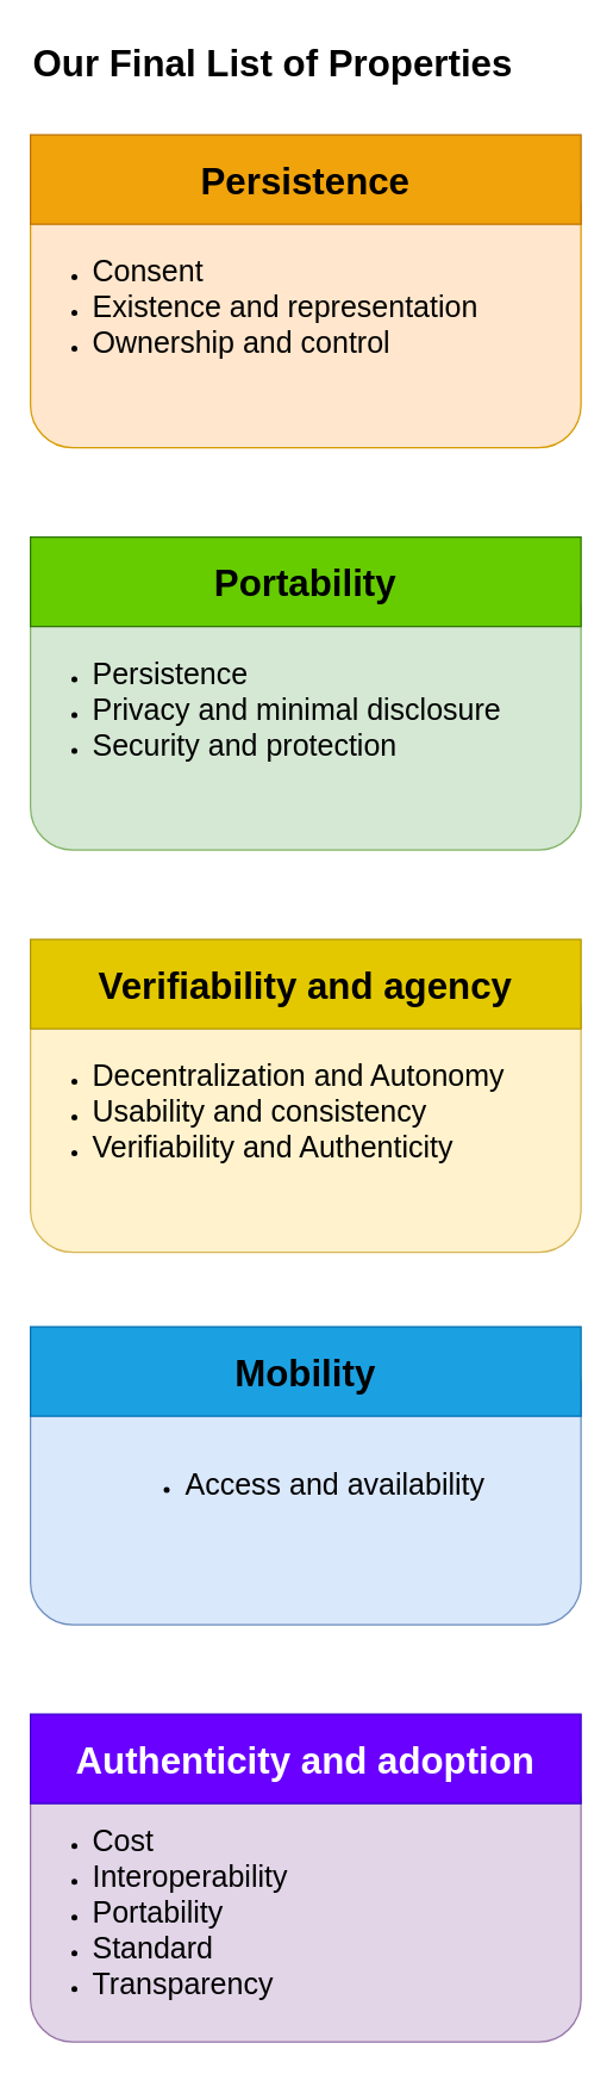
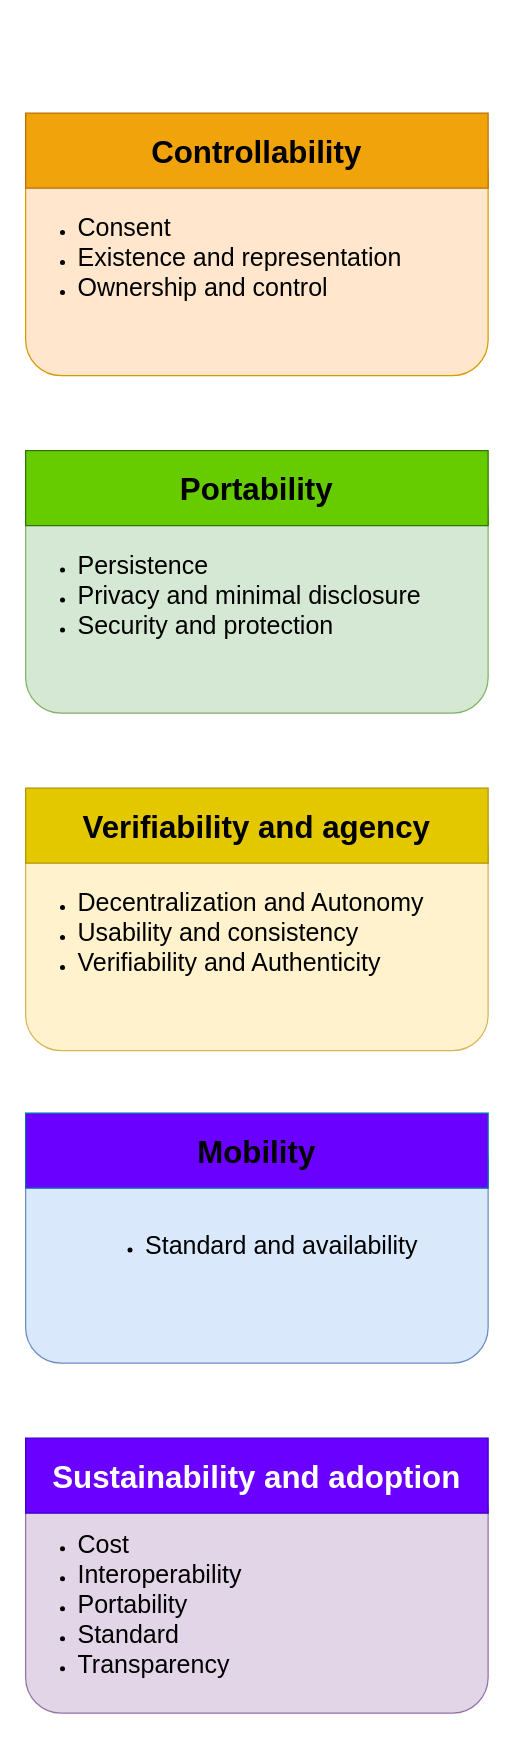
  <mxCell id="0" />
  <mxCell id="1" parent="0" />
- <mxCell id="2" value="&lt;div&gt;&lt;font style=&quot;font-size: 25px;&quot;&gt;&lt;b&gt;&lt;font&gt;Our Final List of Properties&lt;/font&gt;&lt;/b&gt;&lt;/font&gt;&lt;/div&gt;&lt;div&gt;&lt;font style=&quot;font-size: 25px;&quot;&gt;&lt;br&gt;&lt;/font&gt;&lt;/div&gt;&lt;font style=&quot;font-size: 25px;&quot;&gt;&lt;br&gt;&lt;/font&gt;&lt;div&gt;&lt;font style=&quot;font-size: 25px;&quot;&gt;&lt;br&gt;&lt;/font&gt;&lt;/div&gt;&lt;div&gt;&lt;font style=&quot;font-size: 25px;&quot;&gt;&lt;br&gt;&lt;/font&gt;&lt;/div&gt;&lt;div&gt;&lt;font style=&quot;font-size: 25px;&quot;&gt;&lt;br&gt;&lt;/font&gt;&lt;/div&gt;&lt;div&gt;&lt;font style=&quot;font-size: 25px;&quot;&gt;&lt;br&gt;&lt;/font&gt;&lt;/div&gt;&lt;div&gt;&lt;font style=&quot;font-size: 25px;&quot;&gt;&lt;br&gt;&lt;/font&gt;&lt;/div&gt;&lt;div&gt;&lt;font style=&quot;font-size: 25px;&quot;&gt;&lt;br&gt;&lt;/font&gt;&lt;/div&gt;&lt;div&gt;&lt;font style=&quot;font-size: 25px;&quot;&gt;&lt;br&gt;&lt;/font&gt;&lt;/div&gt;&lt;div&gt;&lt;font style=&quot;font-size: 25px;&quot;&gt;&lt;br&gt;&lt;/font&gt;&lt;/div&gt;&lt;div&gt;&lt;font style=&quot;font-size: 25px;&quot;&gt;&lt;br&gt;&lt;/font&gt;&lt;/div&gt;&lt;div&gt;&lt;font style=&quot;font-size: 25px;&quot;&gt;&lt;br&gt;&lt;/font&gt;&lt;/div&gt;&lt;div&gt;&lt;font style=&quot;font-size: 25px;&quot;&gt;&lt;br&gt;&lt;/font&gt;&lt;/div&gt;&lt;div&gt;&lt;font style=&quot;font-size: 25px;&quot;&gt;&lt;br&gt;&lt;/font&gt;&lt;/div&gt;&lt;div&gt;&lt;font style=&quot;font-size: 25px;&quot;&gt;&lt;br&gt;&lt;/font&gt;&lt;/div&gt;" style="text;whiteSpace=wrap;html=1;" vertex="1" parent="1"><mxGeometry x="20" y="20" width="340" height="60" as="geometry" /></mxCell>
  <mxCell id="3" value="&lt;div align=&quot;left&quot;&gt;&lt;ul&gt;&lt;li&gt;&lt;font style=&quot;font-size: 20px;&quot;&gt;Consent&lt;/font&gt;&lt;/li&gt;&lt;li&gt;&lt;font style=&quot;font-size: 20px;&quot;&gt;Existence and representation&lt;/font&gt;&lt;/li&gt;&lt;li&gt;&lt;font style=&quot;font-size: 20px;&quot;&gt;Ownership and control&lt;/font&gt;&lt;/li&gt;&lt;/ul&gt;&lt;/div&gt;" style="rounded=1;whiteSpace=wrap;html=1;align=left;fillColor=#ffe6cc;strokeColor=#d79b00;" vertex="1" parent="1"><mxGeometry x="20" y="110" width="370" height="190" as="geometry" /></mxCell>
  <mxCell id="4" value="&lt;div align=&quot;left&quot;&gt;&lt;ul&gt;&lt;li&gt;&lt;font style=&quot;font-size: 20px;&quot;&gt;Persistence&lt;/font&gt;&lt;/li&gt;&lt;li&gt;&lt;font style=&quot;font-size: 20px;&quot;&gt;Privacy and minimal disclosure&lt;/font&gt;&lt;/li&gt;&lt;li&gt;&lt;font style=&quot;font-size: 20px;&quot;&gt;Security and protection&lt;/font&gt;&lt;/li&gt;&lt;/ul&gt;&lt;/div&gt;" style="rounded=1;whiteSpace=wrap;html=1;align=left;fillColor=#d5e8d4;strokeColor=#82b366;" vertex="1" parent="1"><mxGeometry x="20" y="380" width="370" height="190" as="geometry" /></mxCell>
- <mxCell id="5" value="&lt;div&gt;&lt;ul&gt;&lt;li&gt;&lt;font style=&quot;font-size: 20px;&quot;&gt;Access and availability&lt;/font&gt;&lt;/li&gt;&lt;/ul&gt;&lt;/div&gt;" style="rounded=1;whiteSpace=wrap;html=1;fillColor=#dae8fc;strokeColor=#6c8ebf;" vertex="1" parent="1"><mxGeometry x="20" y="900" width="370" height="190" as="geometry" /></mxCell>
+ <mxCell id="5" value="&lt;div&gt;&lt;ul&gt;&lt;li&gt;&lt;font style=&quot;font-size: 20px;&quot;&gt;Standard and availability&lt;/font&gt;&lt;/li&gt;&lt;/ul&gt;&lt;/div&gt;" style="rounded=1;whiteSpace=wrap;html=1;fillColor=#dae8fc;strokeColor=#6c8ebf;" vertex="1" parent="1"><mxGeometry x="20" y="900" width="370" height="190" as="geometry" /></mxCell>
  <mxCell id="6" value="&lt;div align=&quot;left&quot;&gt;&lt;br&gt;&lt;ul&gt;&lt;li&gt;&lt;font style=&quot;font-size: 20px;&quot;&gt;Cost&lt;/font&gt;&lt;/li&gt;&lt;li&gt;&lt;font style=&quot;font-size: 20px;&quot;&gt;Interoperability&lt;/font&gt;&lt;/li&gt;&lt;li&gt;&lt;font style=&quot;font-size: 20px;&quot;&gt;Portability&lt;/font&gt;&lt;/li&gt;&lt;li&gt;&lt;font style=&quot;font-size: 20px;&quot;&gt;Standard&lt;/font&gt;&lt;/li&gt;&lt;li&gt;&lt;font style=&quot;font-size: 20px;&quot;&gt;Transparency&lt;/font&gt;&lt;/li&gt;&lt;/ul&gt;&lt;/div&gt;" style="rounded=1;whiteSpace=wrap;html=1;align=left;fillColor=#e1d5e7;strokeColor=#9673a6;" vertex="1" parent="1"><mxGeometry x="20" y="1180" width="370" height="190" as="geometry" /></mxCell>
  <mxCell id="7" value="&lt;div align=&quot;left&quot;&gt;&lt;ul&gt;&lt;li&gt;&lt;font style=&quot;font-size: 20px;&quot;&gt;Decentralization and Autonomy&lt;/font&gt;&lt;/li&gt;&lt;li&gt;&lt;font style=&quot;font-size: 20px;&quot;&gt;Usability and consistency&lt;/font&gt;&lt;/li&gt;&lt;li&gt;&lt;font style=&quot;font-size: 20px;&quot;&gt;Verifiability and Authenticity&lt;/font&gt;&lt;/li&gt;&lt;/ul&gt;&lt;/div&gt;" style="rounded=1;whiteSpace=wrap;html=1;align=left;fillColor=#fff2cc;strokeColor=#d6b656;" vertex="1" parent="1"><mxGeometry x="20" y="650" width="370" height="190" as="geometry" /></mxCell>
- <mxCell id="8" value="&lt;b&gt;&lt;font style=&quot;font-size: 25px;&quot;&gt;Persistence&lt;/font&gt;&lt;/b&gt;" style="rounded=0;whiteSpace=wrap;html=1;fillColor=#f0a30a;fontColor=#000000;strokeColor=#BD7000;" vertex="1" parent="1"><mxGeometry x="20" y="90" width="370" height="60" as="geometry" /></mxCell>
+ <mxCell id="8" value="&lt;b&gt;&lt;font style=&quot;font-size: 25px;&quot;&gt;Controllability&lt;/font&gt;&lt;/b&gt;" style="rounded=0;whiteSpace=wrap;html=1;fillColor=#f0a30a;fontColor=#000000;strokeColor=#BD7000;" vertex="1" parent="1"><mxGeometry x="20" y="90" width="370" height="60" as="geometry" /></mxCell>
  <mxCell id="9" value="&lt;div&gt;&lt;b&gt;&lt;font style=&quot;font-size: 25px;&quot;&gt;Verifiability and agency&lt;/font&gt;&lt;/b&gt;&lt;/div&gt;" style="rounded=0;whiteSpace=wrap;html=1;fillColor=#e3c800;fontColor=#000000;strokeColor=#B09500;" vertex="1" parent="1"><mxGeometry x="20" y="630" width="370" height="60" as="geometry" /></mxCell>
- <mxCell id="10" value="&lt;b&gt;&lt;font style=&quot;font-size: 25px;&quot;&gt;Authenticity and adoption&lt;br&gt;&lt;/font&gt;&lt;/b&gt;" style="rounded=0;whiteSpace=wrap;html=1;fillColor=#6a00ff;fontColor=#ffffff;strokeColor=#3700CC;" vertex="1" parent="1"><mxGeometry x="20" y="1150" width="370" height="60" as="geometry" /></mxCell>
- <mxCell id="11" value="&lt;b&gt;&lt;font style=&quot;font-size: 25px; color: rgb(0, 0, 0);&quot;&gt;Mobility&lt;font&gt;&lt;br&gt;&lt;/font&gt;&lt;/font&gt;&lt;/b&gt;" style="rounded=0;whiteSpace=wrap;html=1;fillColor=#1ba1e2;fontColor=#ffffff;strokeColor=#006EAF;" vertex="1" parent="1"><mxGeometry x="20" y="890" width="370" height="60" as="geometry" /></mxCell>
+ <mxCell id="10" value="&lt;b&gt;&lt;font style=&quot;font-size: 25px;&quot;&gt;Sustainability and adoption&lt;br&gt;&lt;/font&gt;&lt;/b&gt;" style="rounded=0;whiteSpace=wrap;html=1;fillColor=#6a00ff;fontColor=#ffffff;strokeColor=#3700CC;" vertex="1" parent="1"><mxGeometry x="20" y="1150" width="370" height="60" as="geometry" /></mxCell>
+ <mxCell id="11" value="&lt;b&gt;&lt;font style=&quot;font-size: 25px; color: rgb(0, 0, 0);&quot;&gt;Mobility&lt;font&gt;&lt;br&gt;&lt;/font&gt;&lt;/font&gt;&lt;/b&gt;" style="rounded=0;whiteSpace=wrap;html=1;fillColor=#6a00ff;fontColor=#ffffff;strokeColor=#006EAF;" vertex="1" parent="1"><mxGeometry x="20" y="890" width="370" height="60" as="geometry" /></mxCell>
  <mxCell id="12" value="&lt;span style=&quot;color: rgb(0, 0, 0);&quot;&gt;&lt;b&gt;&lt;font style=&quot;font-size: 25px;&quot;&gt;Portability&lt;font&gt;&lt;br&gt;&lt;/font&gt;&lt;/font&gt;&lt;/b&gt;&lt;/span&gt;" style="rounded=0;whiteSpace=wrap;html=1;fillColor=#66CC00;strokeColor=#2D7600;fontColor=#ffffff;" vertex="1" parent="1"><mxGeometry x="20" y="360" width="370" height="60" as="geometry" /></mxCell>
